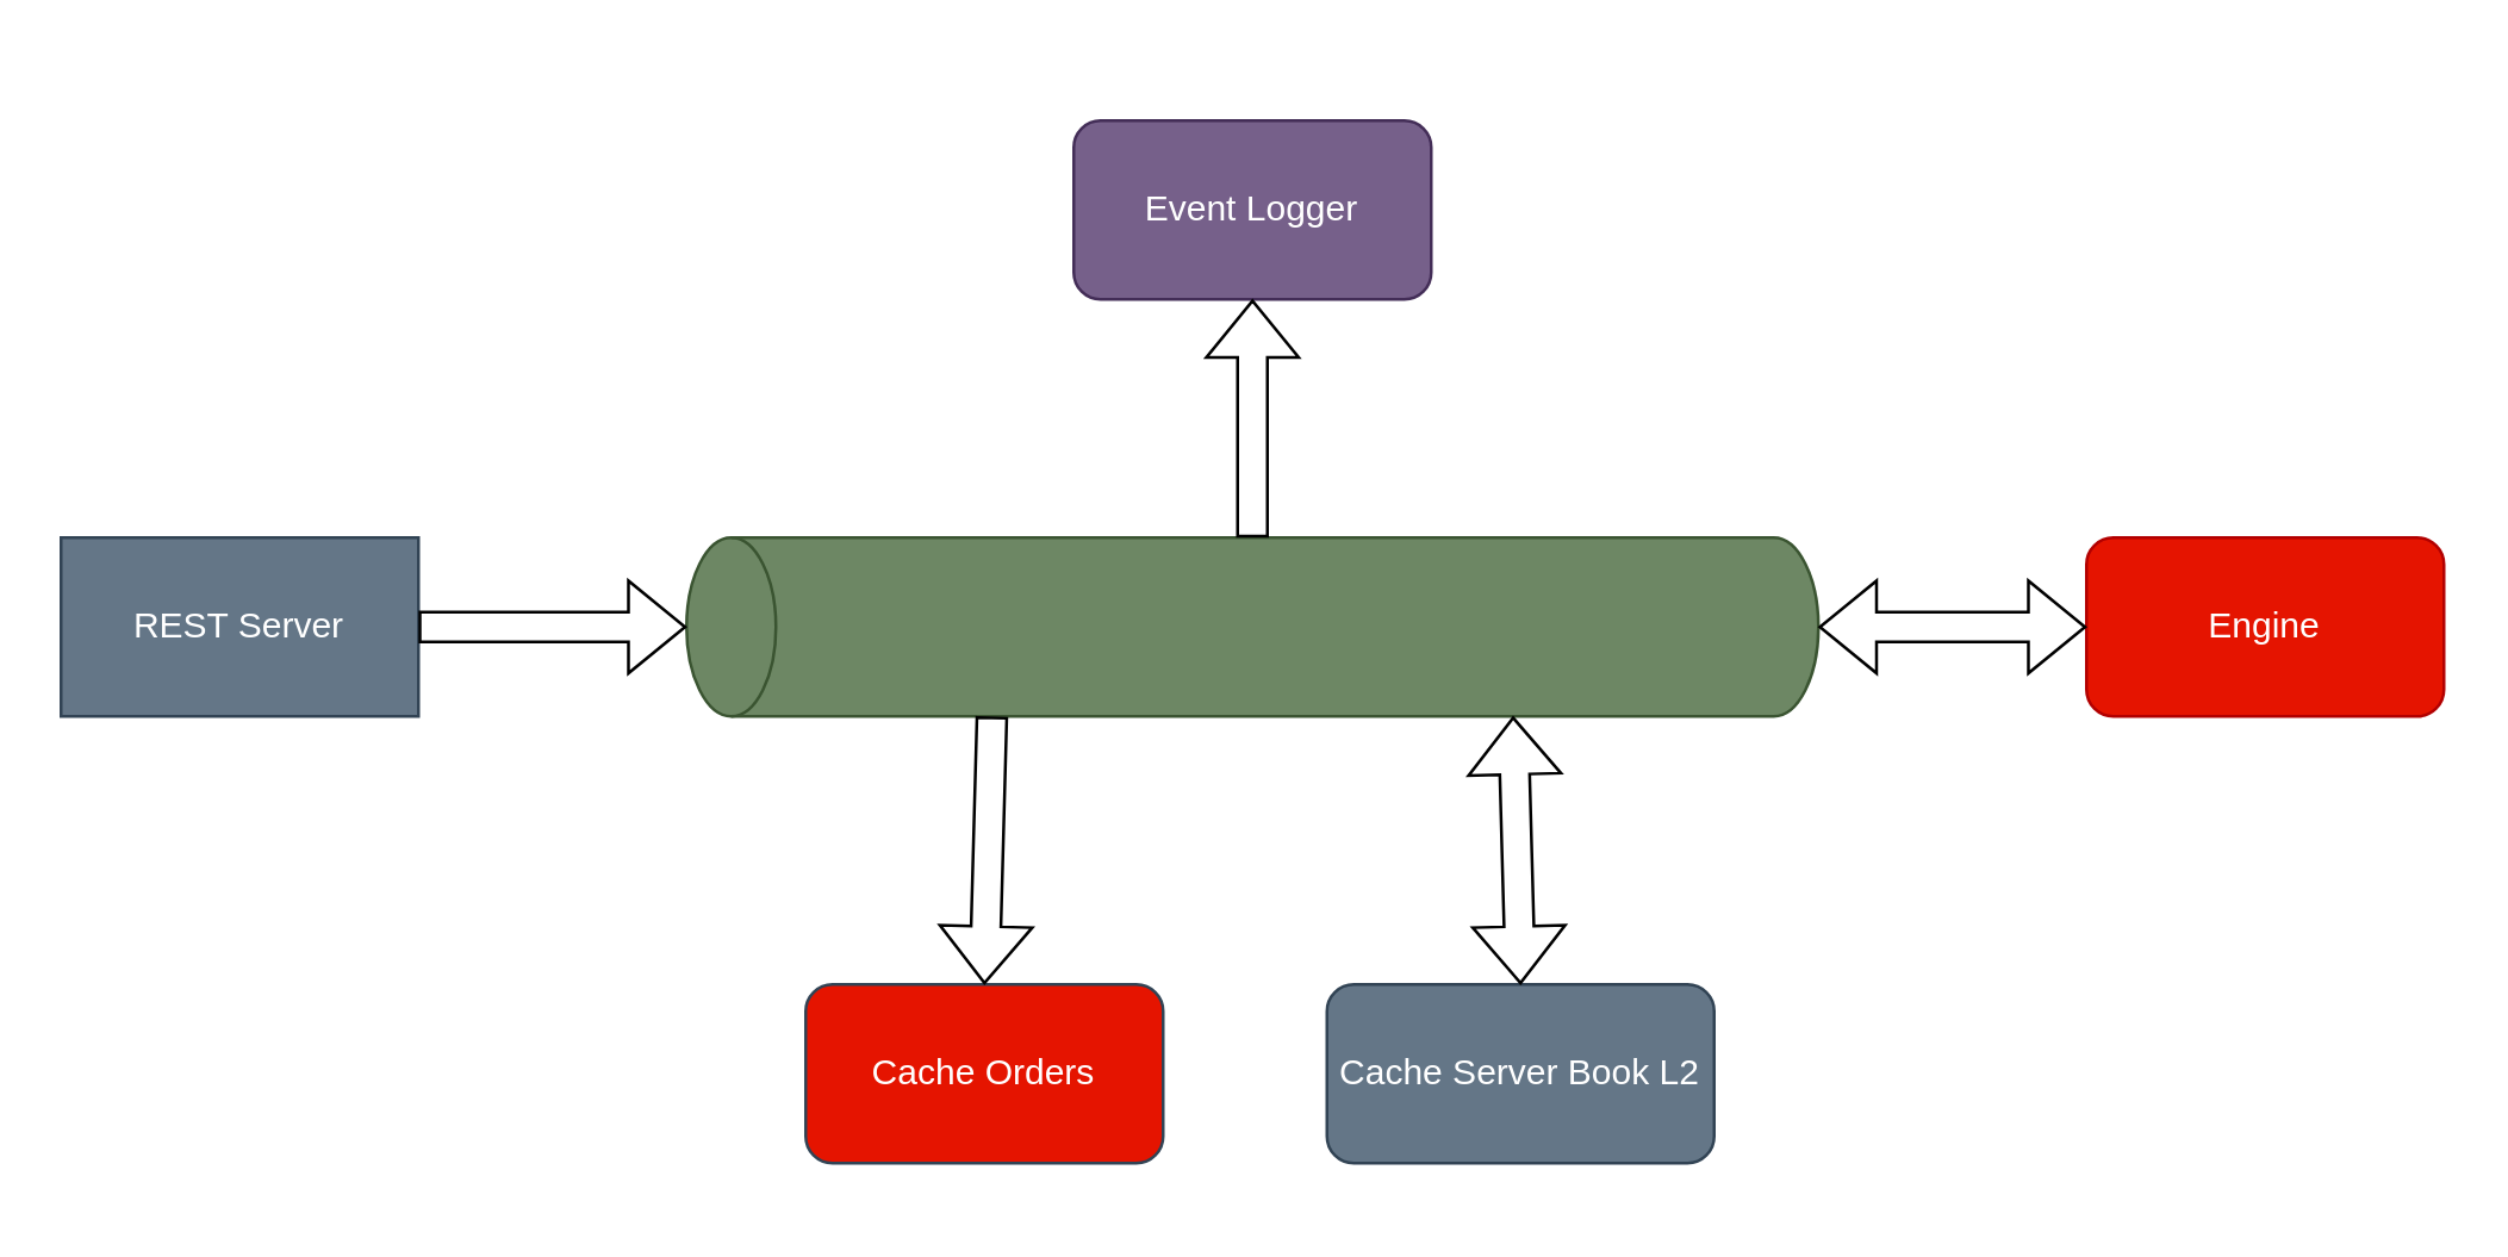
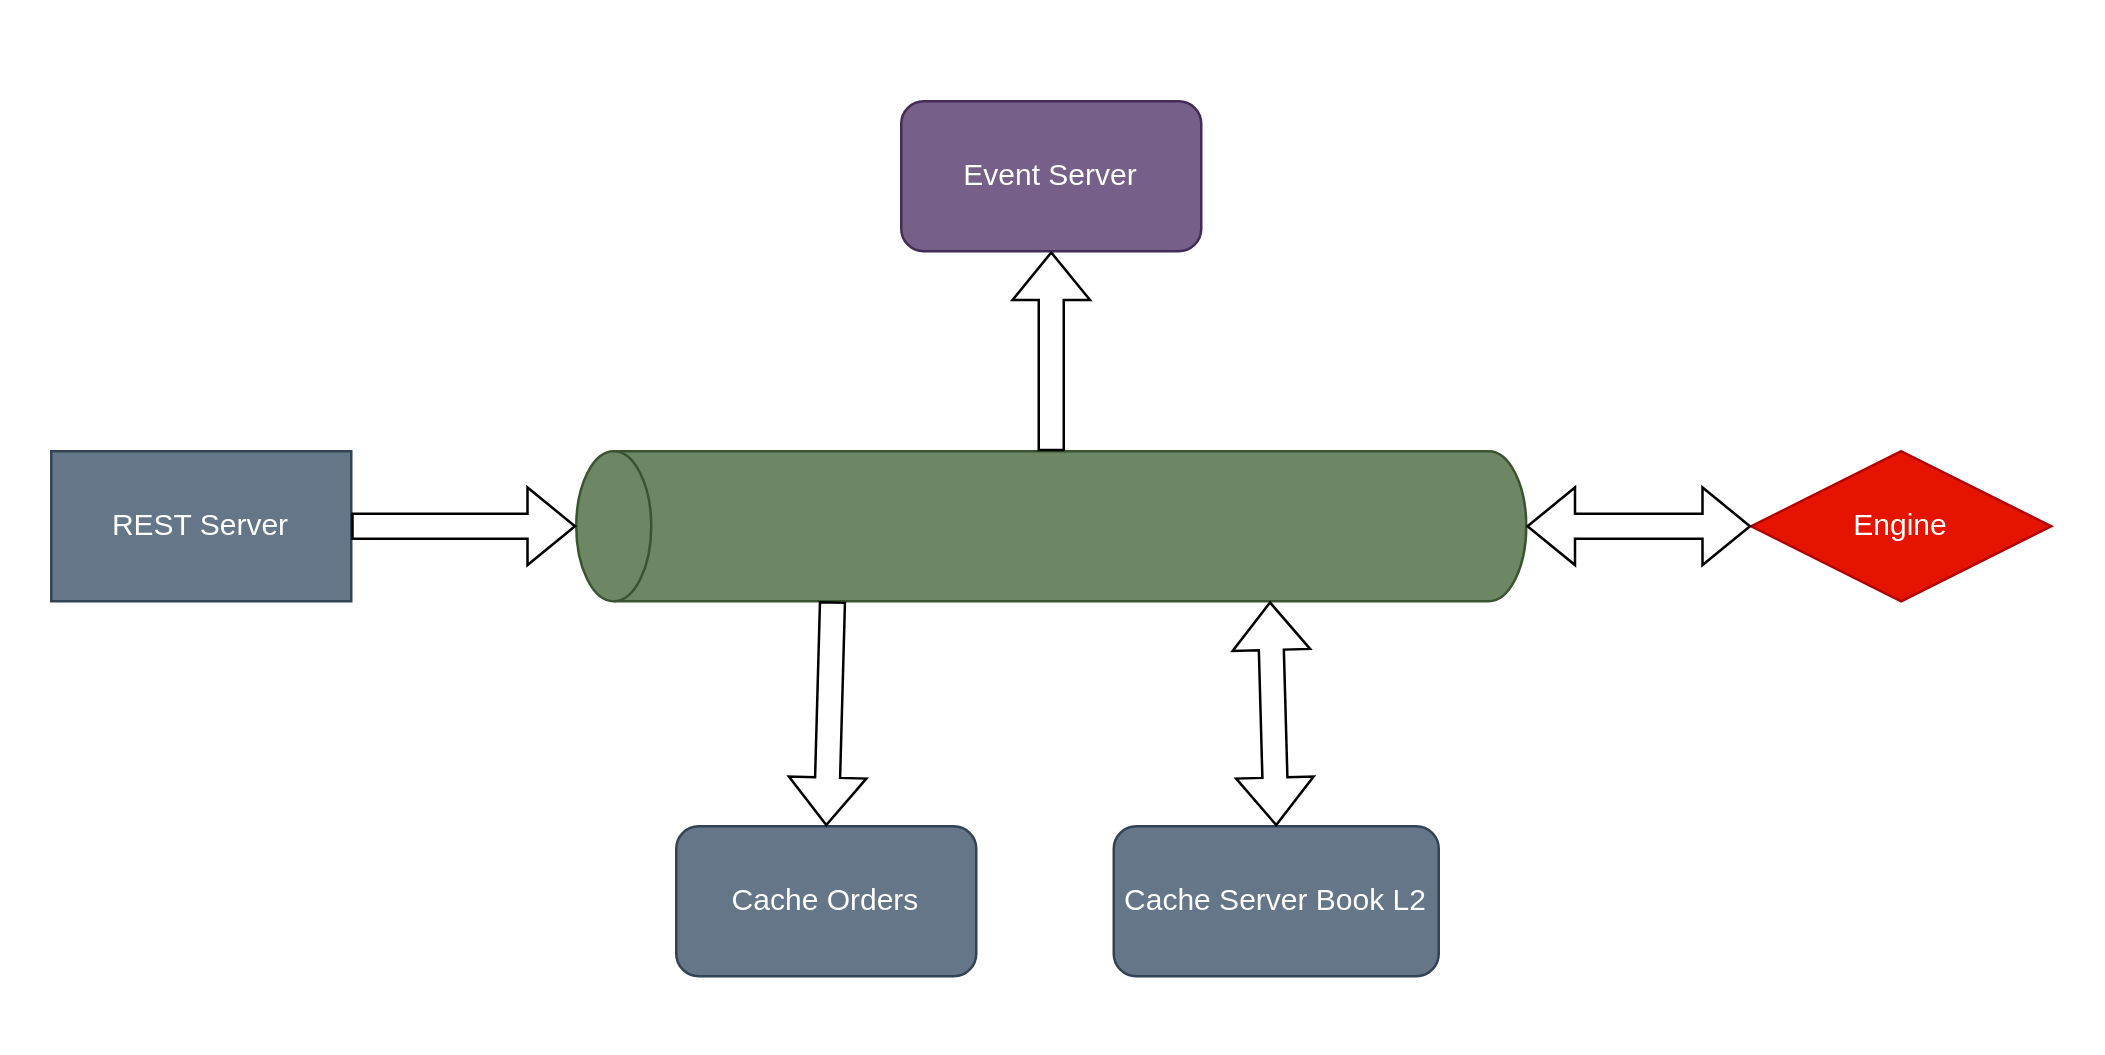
  <mxCell id="0" />
  <mxCell id="1" parent="0" />
  <mxCell id="2" value="" style="shape=cylinder3;whiteSpace=wrap;html=1;boundedLbl=1;backgroundOutline=1;size=15;rotation=-90;fillColor=#6d8764;fontColor=#ffffff;strokeColor=#3A5431;" vertex="1" parent="1"><mxGeometry x="390" y="20" width="60" height="380" as="geometry" /></mxCell>
- <mxCell id="3" value="Engine" style="rounded=1;whiteSpace=wrap;html=1;fillColor=#e51400;fontColor=#ffffff;strokeColor=#B20000;" vertex="1" parent="1"><mxGeometry x="700" y="180" width="120" height="60" as="geometry" /></mxCell>
- <mxCell id="4" value="Event Logger" style="rounded=1;whiteSpace=wrap;html=1;fillColor=#76608a;fontColor=#ffffff;strokeColor=#432D57;" vertex="1" parent="1"><mxGeometry x="360" y="40" width="120" height="60" as="geometry" /></mxCell>
+ <mxCell id="3" value="Engine" style="rhombus;whiteSpace=wrap;html=1;fillColor=#e51400;fontColor=#ffffff;strokeColor=#B20000;" vertex="1" parent="1"><mxGeometry x="700" y="180" width="120" height="60" as="geometry" /></mxCell>
+ <mxCell id="4" value="Event Server" style="rounded=1;whiteSpace=wrap;html=1;fillColor=#76608a;fontColor=#ffffff;strokeColor=#432D57;" vertex="1" parent="1"><mxGeometry x="360" y="40" width="120" height="60" as="geometry" /></mxCell>
  <mxCell id="5" value="REST Server" style="whiteSpace=wrap;html=1;fillColor=#647687;fontColor=#ffffff;strokeColor=#314354;rounded=0;" vertex="1" parent="1"><mxGeometry y="180" width="120" height="60" as="geometry" x="20" /></mxCell>
  <mxCell id="6" value="Cache Server Book L2" style="rounded=1;whiteSpace=wrap;html=1;fillColor=#647687;fontColor=#ffffff;strokeColor=#314354;" vertex="1" parent="1"><mxGeometry x="445" y="330" width="130" height="60" as="geometry" /></mxCell>
- <mxCell id="7" value="Cache Orders" style="rounded=1;whiteSpace=wrap;html=1;fillColor=#e51400;fontColor=#ffffff;strokeColor=#314354;" vertex="1" parent="1"><mxGeometry x="270" y="330" width="120" height="60" as="geometry" /></mxCell>
+ <mxCell id="7" value="Cache Orders" style="rounded=1;whiteSpace=wrap;html=1;fillColor=#647687;fontColor=#ffffff;strokeColor=#314354;" vertex="1" parent="1"><mxGeometry x="270" y="330" width="120" height="60" as="geometry" /></mxCell>
  <mxCell id="8" value="" style="shape=flexArrow;endArrow=classic;startArrow=classic;html=1;rounded=0;exitX=0.5;exitY=0;exitDx=0;exitDy=0;entryX=0;entryY=0;entryDx=0;entryDy=277.5;entryPerimeter=0;" edge="1" parent="1" source="6" target="2"><mxGeometry width="100" height="100" relative="1" as="geometry"><mxPoint x="400" y="350" as="sourcePoint" /><mxPoint x="500" y="250" as="targetPoint" /></mxGeometry></mxCell>
  <mxCell id="9" value="" style="shape=flexArrow;endArrow=classic;html=1;rounded=0;exitX=0;exitY=0;exitDx=0;exitDy=102.5;exitPerimeter=0;entryX=0.5;entryY=0;entryDx=0;entryDy=0;" edge="1" parent="1" source="2" target="7"><mxGeometry width="50" height="50" relative="1" as="geometry"><mxPoint x="420" y="330" as="sourcePoint" /><mxPoint x="470" y="280" as="targetPoint" /></mxGeometry></mxCell>
  <mxCell id="10" value="" style="shape=flexArrow;endArrow=classic;html=1;rounded=0;exitX=1;exitY=0.5;exitDx=0;exitDy=0;exitPerimeter=0;entryX=0.5;entryY=1;entryDx=0;entryDy=0;" edge="1" parent="1" source="2" target="4"><mxGeometry width="50" height="50" relative="1" as="geometry"><mxPoint x="420" y="330" as="sourcePoint" /><mxPoint x="470" y="280" as="targetPoint" /></mxGeometry></mxCell>
  <mxCell id="11" value="" style="shape=flexArrow;endArrow=classic;startArrow=classic;html=1;rounded=0;entryX=0;entryY=0.5;entryDx=0;entryDy=0;exitX=0.5;exitY=1;exitDx=0;exitDy=0;exitPerimeter=0;" edge="1" parent="1" source="2" target="3"><mxGeometry width="100" height="100" relative="1" as="geometry"><mxPoint x="400" y="350" as="sourcePoint" /><mxPoint x="500" y="250" as="targetPoint" /></mxGeometry></mxCell>
  <mxCell id="12" value="" style="shape=flexArrow;endArrow=classic;html=1;rounded=0;exitX=1;exitY=0.5;exitDx=0;exitDy=0;entryX=0.5;entryY=0;entryDx=0;entryDy=0;entryPerimeter=0;" edge="1" parent="1" source="5" target="2"><mxGeometry width="50" height="50" relative="1" as="geometry"><mxPoint x="420" y="330" as="sourcePoint" /><mxPoint x="470" y="280" as="targetPoint" /></mxGeometry></mxCell>
